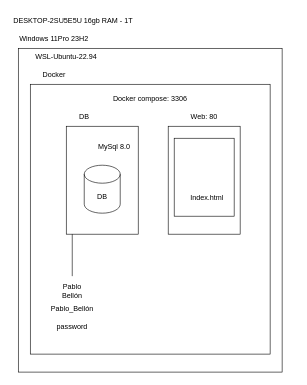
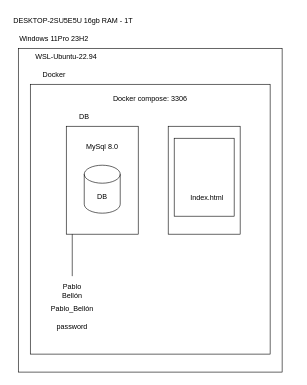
  <mxCell id="0" />
  <mxCell id="1" parent="0" />
  <mxCell id="2" value="" style="rounded=0;whiteSpace=wrap;html=1;" vertex="1" parent="1"><mxGeometry x="30" y="80" width="440" height="540" as="geometry" /></mxCell>
  <mxCell id="3" value="Windows 11Pro 23H2" style="text;html=1;align=left;verticalAlign=middle;whiteSpace=wrap;rounded=0;" vertex="1" parent="1"><mxGeometry x="30" y="50" width="140" height="30" as="geometry" /></mxCell>
  <mxCell id="4" value="" style="rounded=0;whiteSpace=wrap;html=1;" vertex="1" parent="1"><mxGeometry x="50" y="140" width="400" height="450" as="geometry" /></mxCell>
  <mxCell id="5" value="WSL-Ubuntu-22.94" style="text;html=1;align=center;verticalAlign=middle;whiteSpace=wrap;rounded=0;" vertex="1" parent="1"><mxGeometry x="30" y="80" width="160" height="30" as="geometry" /></mxCell>
  <mxCell id="6" value="" style="rounded=0;whiteSpace=wrap;html=1;" vertex="1" parent="1"><mxGeometry x="110" y="210" width="120" height="180" as="geometry" /></mxCell>
  <mxCell id="7" value="Docker" style="text;html=1;align=center;verticalAlign=middle;whiteSpace=wrap;rounded=0;" vertex="1" parent="1"><mxGeometry x="60" y="110" width="60" height="30" as="geometry" /></mxCell>
  <mxCell id="8" value="DB" style="shape=cylinder3;whiteSpace=wrap;html=1;boundedLbl=1;backgroundOutline=1;size=15;" vertex="1" parent="1"><mxGeometry x="140" y="275" width="60" height="80" as="geometry" /></mxCell>
  <mxCell id="9" value="DB" style="text;html=1;align=center;verticalAlign=middle;whiteSpace=wrap;rounded=0;" vertex="1" parent="1"><mxGeometry x="110" y="180" width="60" height="30" as="geometry" /></mxCell>
  <mxCell id="10" style="edgeStyle=orthogonalEdgeStyle;rounded=0;orthogonalLoop=1;jettySize=auto;html=1;exitX=0.5;exitY=1;exitDx=0;exitDy=0;" edge="1" parent="1" source="6" target="6"><mxGeometry relative="1" as="geometry" /></mxCell>
- <mxCell id="11" value="MySql 8.0" style="text;html=1;align=center;verticalAlign=middle;whiteSpace=wrap;rounded=0;" vertex="1" parent="1"><mxGeometry x="160" y="230" width="60" height="30" as="geometry" /></mxCell>
+ <mxCell id="11" value="MySql 8.0" style="text;html=1;align=center;verticalAlign=middle;whiteSpace=wrap;rounded=0;" vertex="1" parent="1"><mxGeometry x="140" y="230" width="60" height="30" as="geometry" /></mxCell>
  <mxCell id="12" value="" style="rounded=0;whiteSpace=wrap;html=1;" vertex="1" parent="1"><mxGeometry x="280" y="210" width="120" height="180" as="geometry" /></mxCell>
  <mxCell id="13" value="" style="endArrow=none;html=1;rounded=0;" edge="1" parent="1"><mxGeometry width="50" height="50" relative="1" as="geometry"><mxPoint x="120" y="460" as="sourcePoint" /><mxPoint x="120" y="390" as="targetPoint" /></mxGeometry></mxCell>
  <mxCell id="14" value="Pablo Bellón" style="text;html=1;align=center;verticalAlign=middle;whiteSpace=wrap;rounded=0;" vertex="1" parent="1"><mxGeometry x="90" y="470" width="60" height="30" as="geometry" /></mxCell>
  <mxCell id="15" value="Pablo_Bellón" style="text;html=1;align=center;verticalAlign=middle;whiteSpace=wrap;rounded=0;" vertex="1" parent="1"><mxGeometry x="90" y="500" width="60" height="30" as="geometry" /></mxCell>
  <mxCell id="16" value="password" style="text;html=1;align=center;verticalAlign=middle;whiteSpace=wrap;rounded=0;" vertex="1" parent="1"><mxGeometry x="90" y="530" width="60" height="30" as="geometry" /></mxCell>
- <mxCell id="17" value="Web: 80" style="text;html=1;align=center;verticalAlign=middle;whiteSpace=wrap;rounded=0;" vertex="1" parent="1"><mxGeometry x="310" y="180" width="60" height="30" as="geometry" /></mxCell>
  <mxCell id="18" value="" style="rounded=0;whiteSpace=wrap;html=1;" vertex="1" parent="1"><mxGeometry x="290" y="230" width="100" height="130" as="geometry" /></mxCell>
  <mxCell id="19" value="Index.html" style="text;html=1;align=center;verticalAlign=middle;whiteSpace=wrap;rounded=0;" vertex="1" parent="1"><mxGeometry x="315" y="315" width="60" height="30" as="geometry" /></mxCell>
  <mxCell id="20" value="Docker compose: 3306" style="text;html=1;align=center;verticalAlign=middle;whiteSpace=wrap;rounded=0;" vertex="1" parent="1"><mxGeometry x="50" y="150" width="400" height="30" as="geometry" /></mxCell>
  <mxCell id="21" value="DESKTOP-2SU5E5U 16gb RAM - 1T&amp;nbsp;" style="text;html=1;align=left;verticalAlign=middle;whiteSpace=wrap;rounded=0;" vertex="1" parent="1"><mxGeometry x="20" y="20" width="470" height="30" as="geometry" /></mxCell>
